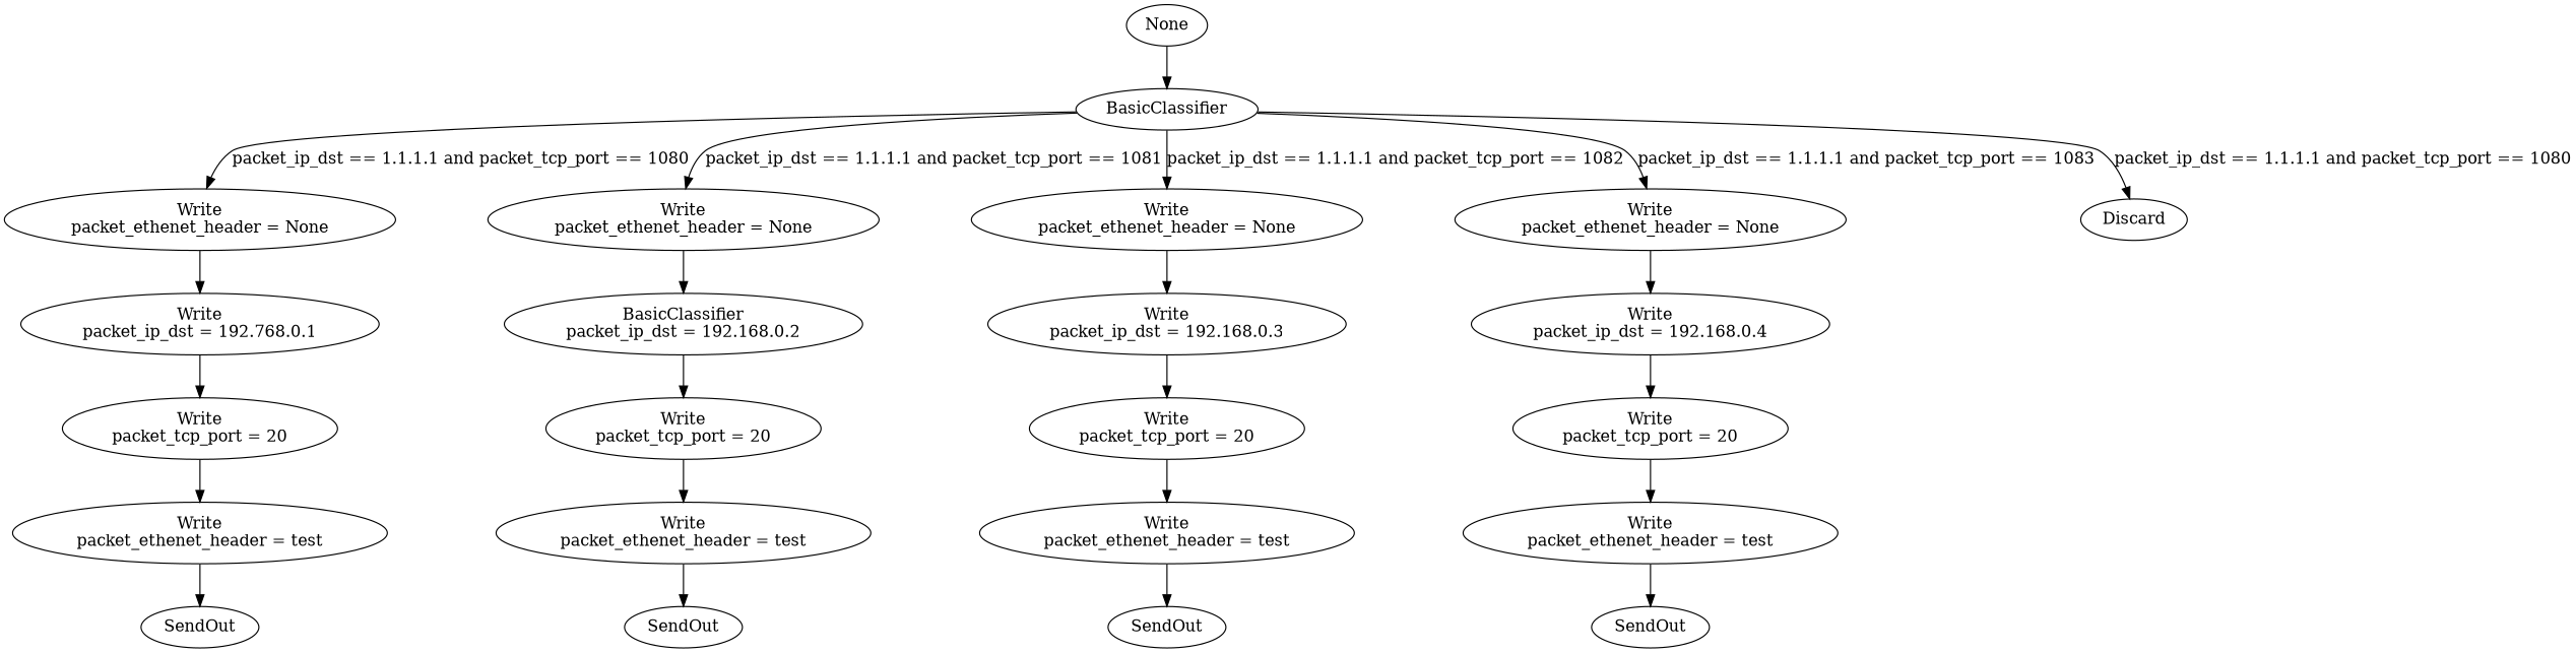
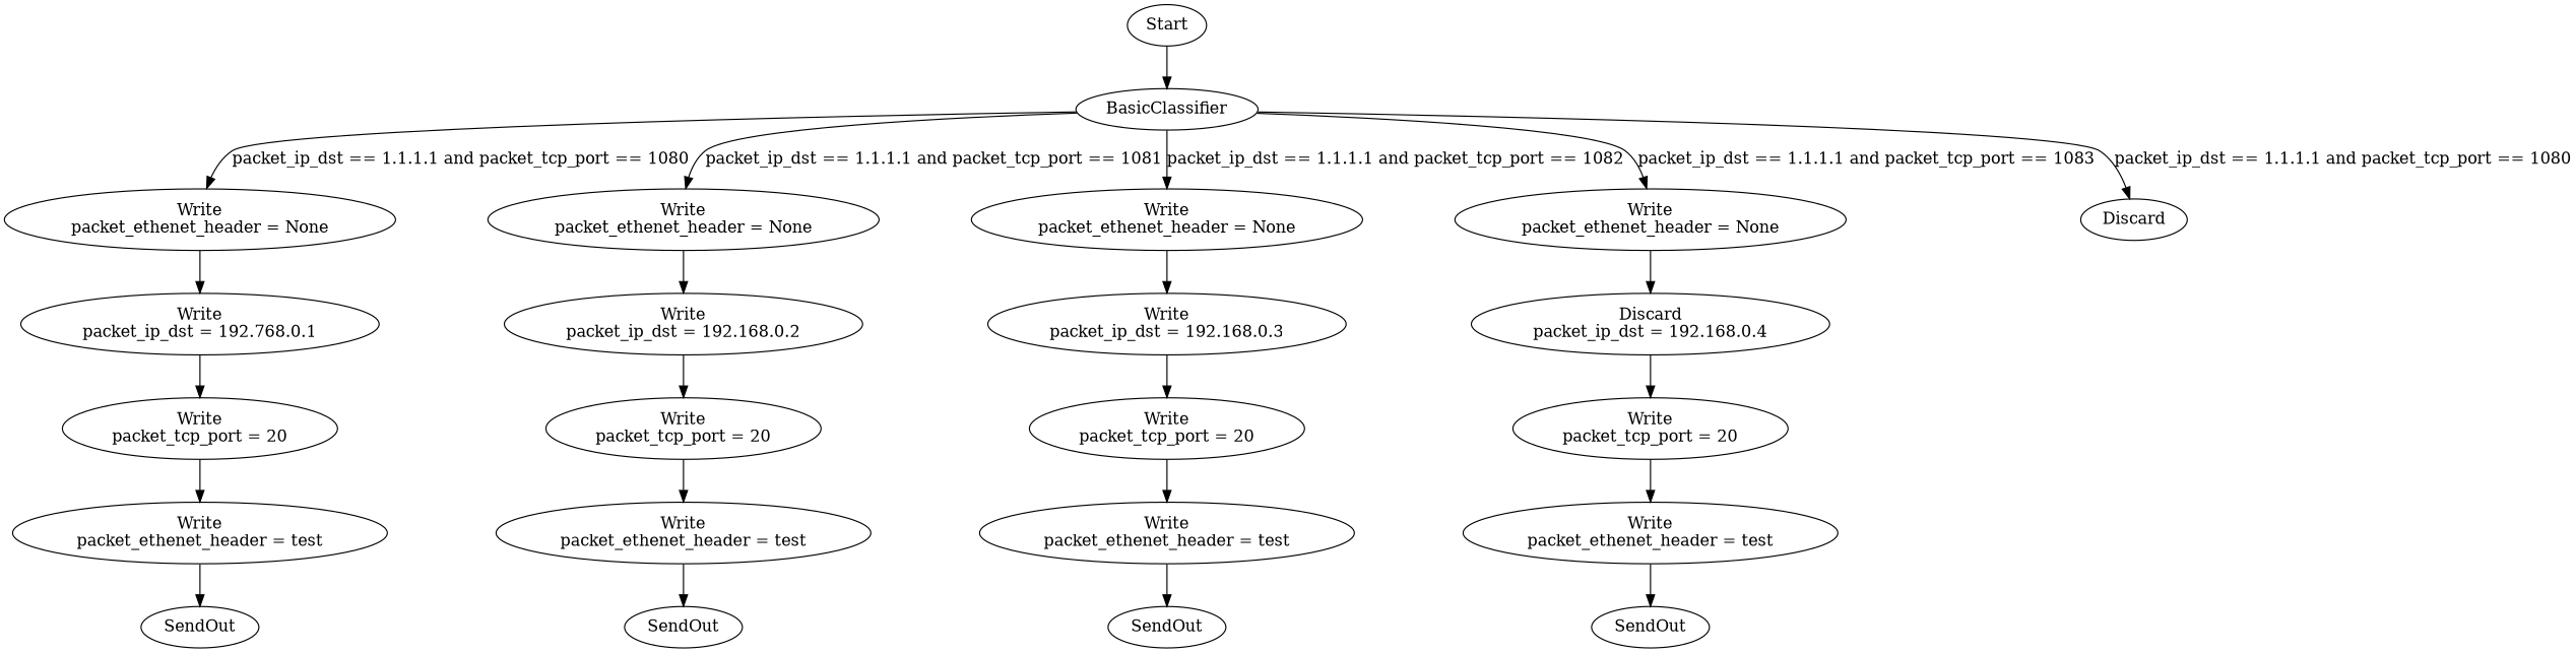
  digraph {
    node [color=black]
    edge [color=black]
-   n1 [label=None]
+   n1 [label=Start]
    n2 [label=BasicClassifier]
    n3 [label="Write\npacket_ethenet_header = None"]
    n4 [label="Write\npacket_ethenet_header = None"]
    n5 [label="Write\npacket_ethenet_header = None"]
    n6 [label="Write\npacket_ethenet_header = None"]
    n7 [label=Discard]
    n8 [label="Write\npacket_ip_dst = 192.768.0.1"]
-   n9 [label="BasicClassifier\npacket_ip_dst = 192.168.0.2"]
+   n9 [label="Write\npacket_ip_dst = 192.168.0.2"]
    n10 [label="Write\npacket_ip_dst = 192.168.0.3"]
-   n11 [label="Write\npacket_ip_dst = 192.168.0.4"]
+   n11 [label="Discard\npacket_ip_dst = 192.168.0.4"]
    n12 [label="Write\npacket_tcp_port = 20"]
    n13 [label="Write\npacket_ethenet_header = test"]
    n14 [label=SendOut]
    n15 [label="Write\npacket_tcp_port = 20"]
    n16 [label="Write\npacket_ethenet_header = test"]
    n17 [label=SendOut]
    n18 [label="Write\npacket_tcp_port = 20"]
    n19 [label="Write\npacket_ethenet_header = test"]
    n20 [label=SendOut]
    n21 [label="Write\npacket_tcp_port = 20"]
    n22 [label="Write\npacket_ethenet_header = test"]
    n23 [label=SendOut]
    n1 -> n2
    n2 -> n3 [label="packet_ip_dst == 1.1.1.1 and packet_tcp_port == 1080"]
    n2 -> n4 [label="packet_ip_dst == 1.1.1.1 and packet_tcp_port == 1081"]
    n2 -> n5 [label="packet_ip_dst == 1.1.1.1 and packet_tcp_port == 1082"]
    n2 -> n6 [label="packet_ip_dst == 1.1.1.1 and packet_tcp_port == 1083"]
    n2 -> n7 [label="packet_ip_dst == 1.1.1.1 and packet_tcp_port == 1080"]
    n3 -> n8
    n4 -> n9
    n5 -> n10
    n6 -> n11
    n8 -> n12
    n9 -> n15
    n10 -> n18
    n11 -> n21
    n12 -> n13
    n13 -> n14
    n15 -> n16
    n16 -> n17
    n18 -> n19
    n19 -> n20
    n21 -> n22
    n22 -> n23
  }
